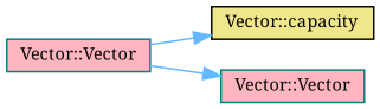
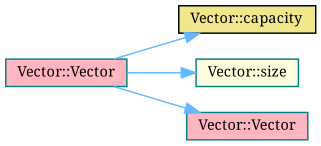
  digraph {
    rankdir=LR
    fontname="Noto Serif"
    node [color=teal fillcolor=lightpink fontname="Noto Serif" fontsize=10 shape=box style=filled]
    edge [color=steelblue1 fontname="Noto Serif" fontsize=10 labelfontname=Helvetica labelfontsize=10 style=solid]
    n1 [fontcolor=black height=0.2 label="Vector::Vector" width=0.4]
    n2 [color=black fillcolor=khaki height=0.2 label="Vector::capacity" width=0.4]
+   n3 [fillcolor=lightyellow height=0.2 label="Vector::size" width=0.4]
    n4 [height=0.2 label="Vector::Vector" width=0.4]
    n1 -> n2
+   n1 -> n3
    n1 -> n4
  }
